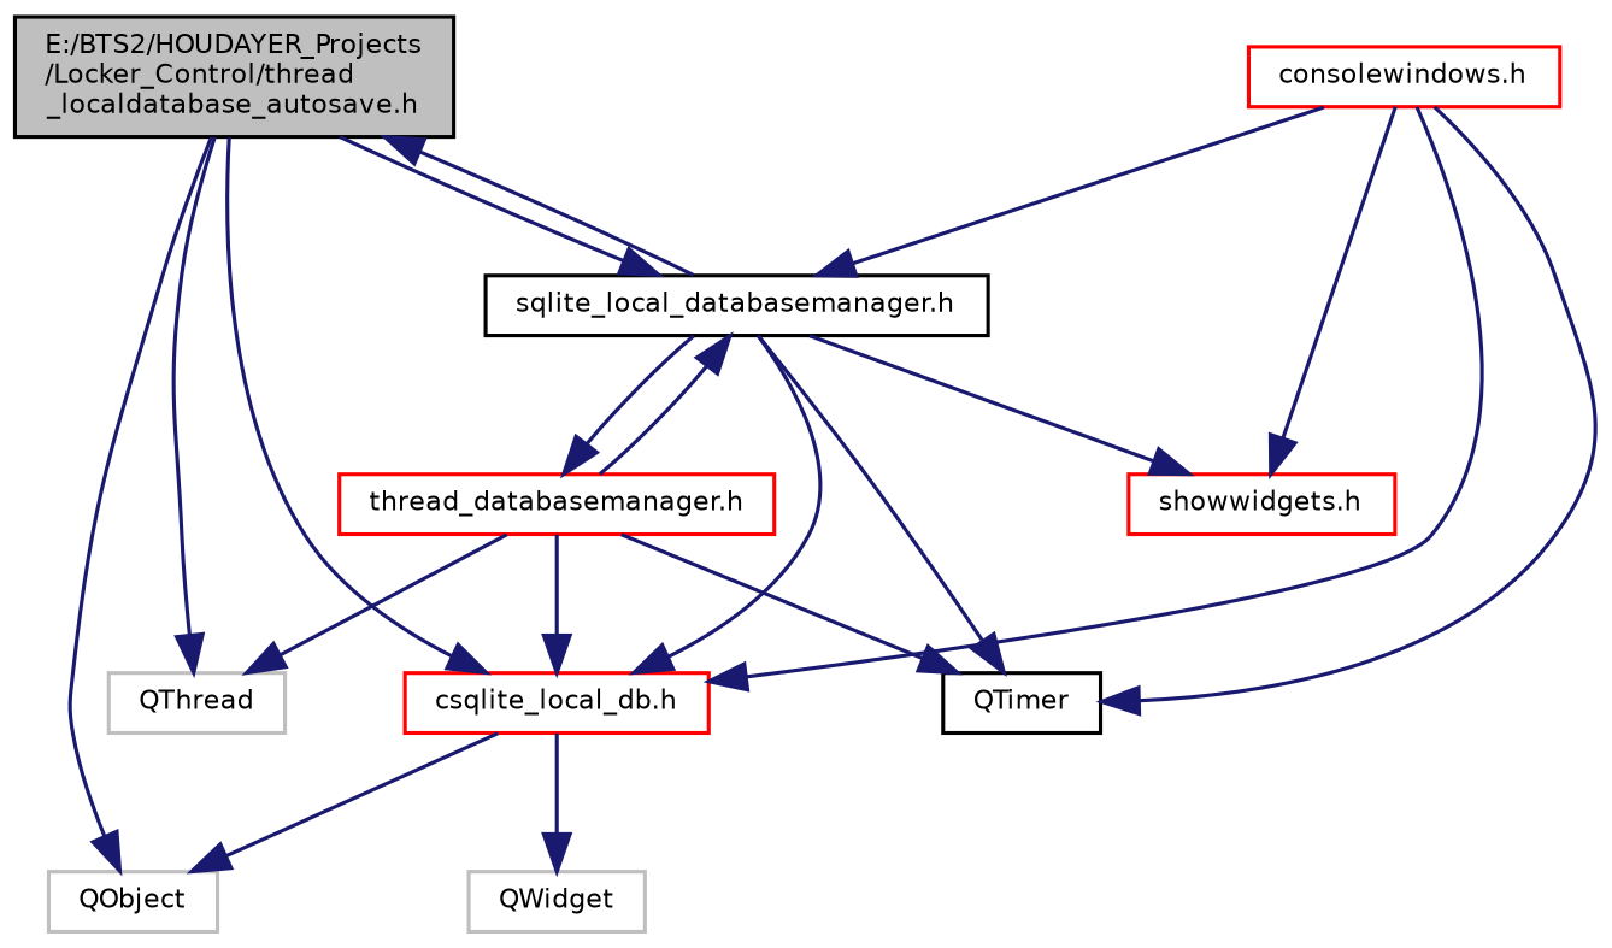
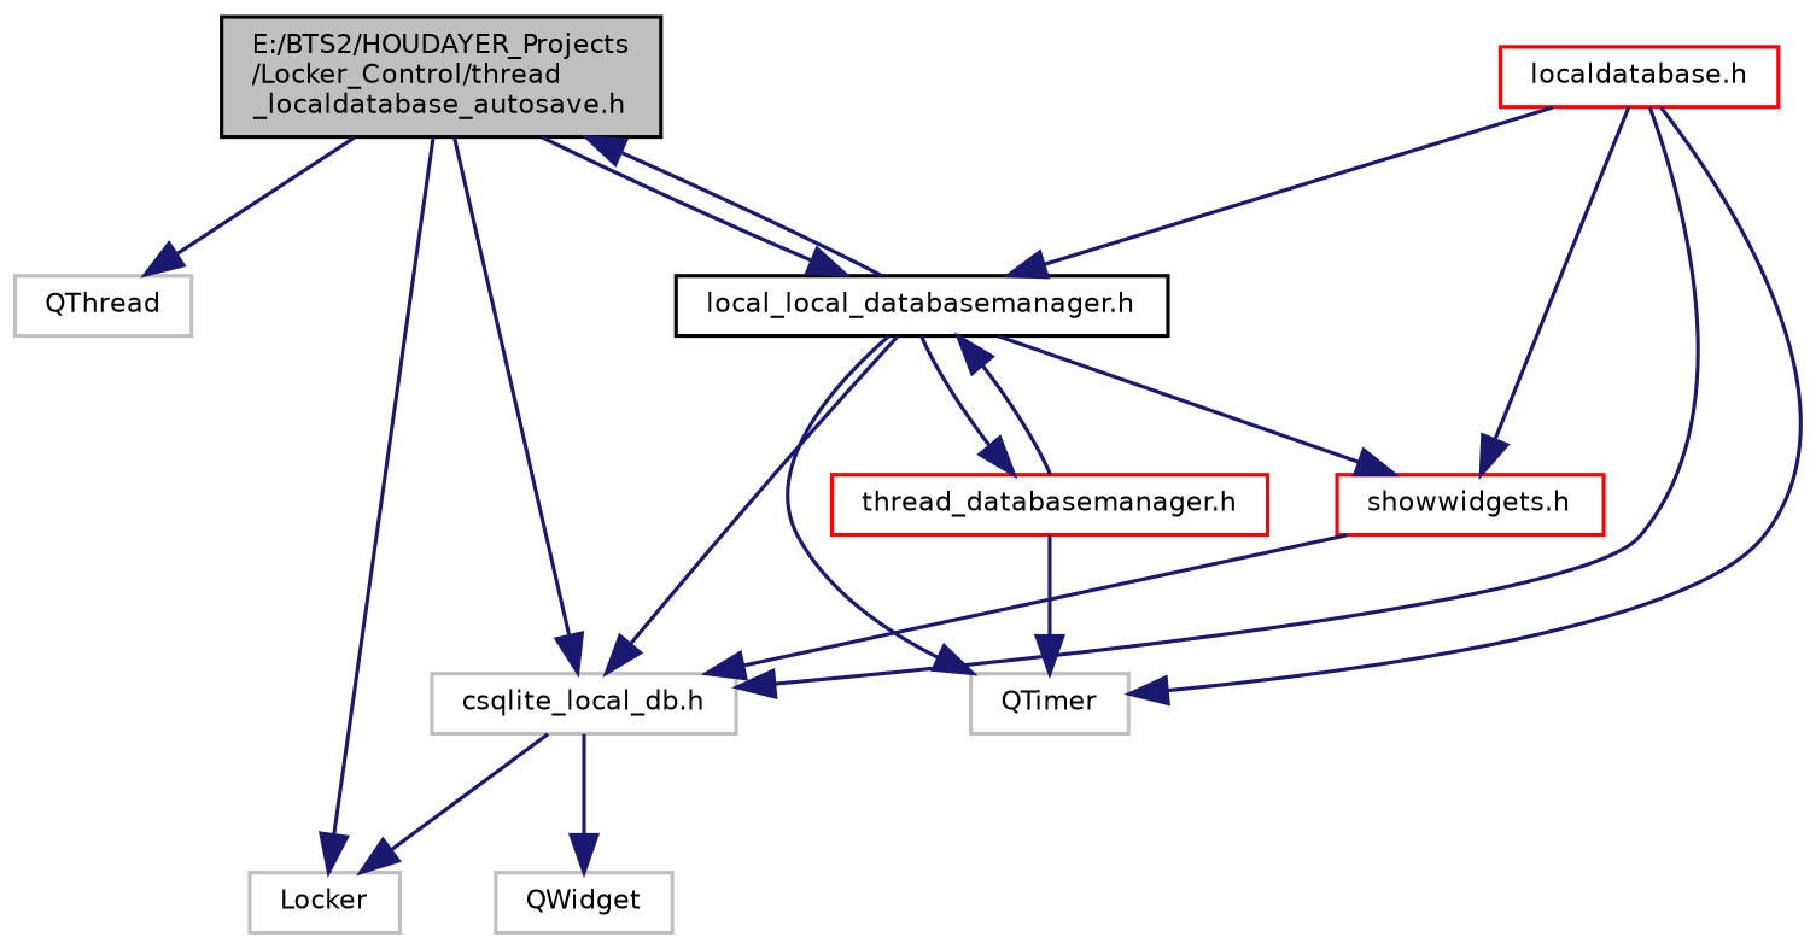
  digraph {
    node [color=grey75 fontname=Helvetica fontsize=7 shape=record]
    edge [color=midnightblue fontname=Helvetica fontsize=7 labelfontname=Helvetica labelfontsize=7 style=solid]
    n1 [color=black fillcolor=grey75 fontcolor=black height=0.2 label="E:/BTS2/HOUDAYER_Projects\l/Locker_Control/thread\l_localdatabase_autosave.h" style=filled width=0.4]
-   n2 [height=0.2 label=QObject width=0.4]
+   n2 [height=0.2 label=Locker width=0.4]
    n3 [height=0.2 label=QThread width=0.4]
-   n4 [color=black height=0.2 label="sqlite_local_databasemanager.h" width=0.4]
-   n5 [color=red height=0.2 label="csqlite_local_db.h" width=0.4]
-   n6 [color=black height=0.2 label=QTimer width=0.4]
+   n4 [color=black height=0.2 label="local_local_databasemanager.h" width=0.4]
+   n5 [height=0.2 label="csqlite_local_db.h" width=0.4]
+   n6 [height=0.2 label=QTimer width=0.4]
    n7 [color=red height=0.2 label="showwidgets.h" width=0.4]
    n8 [color=red height=0.2 label="thread_databasemanager.h" width=0.4]
    n9 [height=0.2 label=QWidget width=0.4]
-   n10 [color=red height=0.2 label="consolewindows.h" width=0.4]
+   n10 [color=red height=0.2 label="localdatabase.h" width=0.4]
    n1 -> n2
    n1 -> n3
    n1 -> n4
    n1 -> n5
    n4 -> n1
    n4 -> n5
    n4 -> n6
    n4 -> n7
    n4 -> n8
    n5 -> n2
    n5 -> n9
-   n8 -> n3
    n8 -> n4
-   n8 -> n5
+   n7 -> n5
    n8 -> n6
    n10 -> n4
    n10 -> n5
    n10 -> n6
    n10 -> n7
  }
